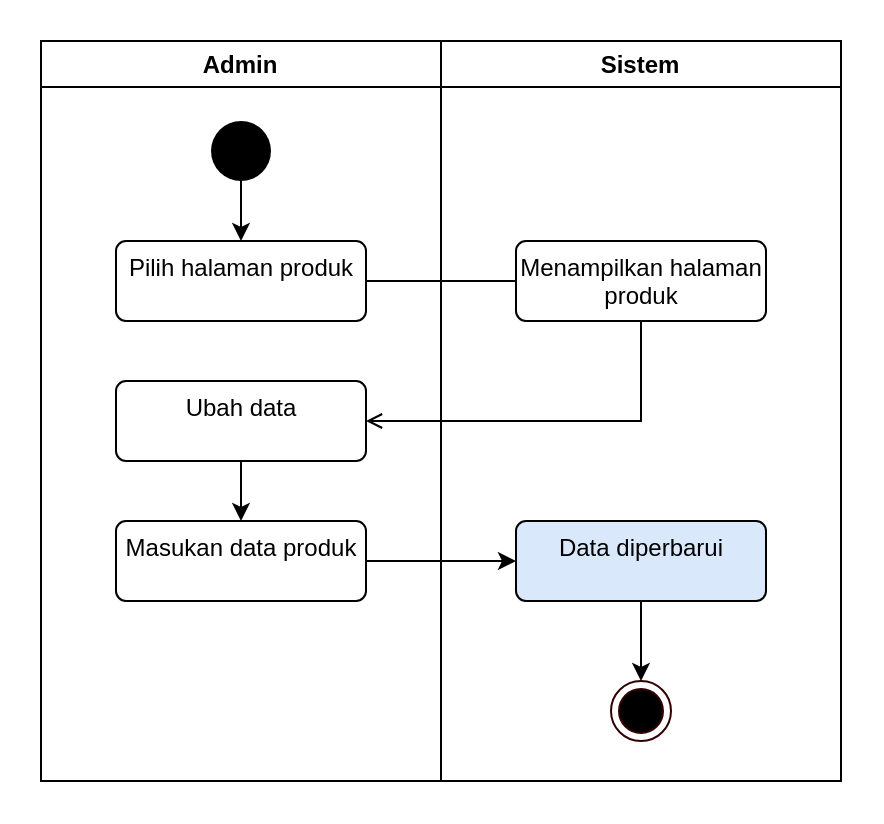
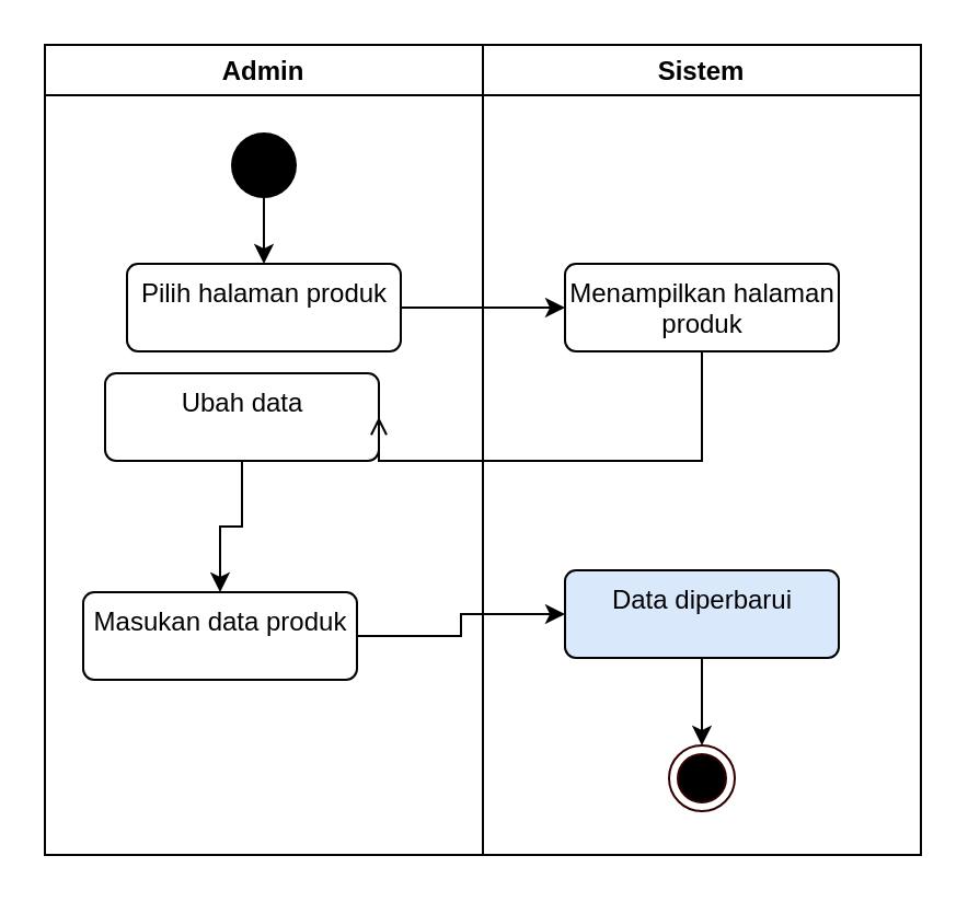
  <mxCell id="0" />
  <mxCell id="1" parent="0" />
  <mxCell id="2" value="Admin" style="swimlane;startSize=23;" vertex="1" parent="1"><mxGeometry x="20" y="20" width="200" height="370" as="geometry" /></mxCell>
  <mxCell id="3" style="edgeStyle=orthogonalEdgeStyle;rounded=0;orthogonalLoop=1;jettySize=auto;html=1;entryX=0.5;entryY=0;entryDx=0;entryDy=0;" edge="1" parent="2" source="4" target="5"><mxGeometry relative="1" as="geometry" /></mxCell>
  <mxCell id="4" value="" style="ellipse;fillColor=#000000;strokeColor=none;" vertex="1" parent="2"><mxGeometry x="85" y="40" width="30" height="30" as="geometry" /></mxCell>
  <mxCell id="5" value="Pilih halaman produk" style="html=1;align=center;verticalAlign=top;rounded=1;absoluteArcSize=1;arcSize=10;dashed=0;" vertex="1" parent="2"><mxGeometry x="37.5" y="100" width="125" height="40" as="geometry" /></mxCell>
  <mxCell id="6" style="edgeStyle=orthogonalEdgeStyle;rounded=0;orthogonalLoop=1;jettySize=auto;html=1;" edge="1" parent="2" source="7" target="8"><mxGeometry relative="1" as="geometry" /></mxCell>
- <mxCell id="7" value="Ubah data" style="html=1;align=center;verticalAlign=top;rounded=1;absoluteArcSize=1;arcSize=10;dashed=0;" vertex="1" parent="2"><mxGeometry x="37.5" y="170" width="125" height="40" as="geometry" /></mxCell>
- <mxCell id="8" value="Masukan data produk" style="html=1;align=center;verticalAlign=top;rounded=1;absoluteArcSize=1;arcSize=10;dashed=0;" vertex="1" parent="2"><mxGeometry x="37.5" y="240" width="125" height="40" as="geometry" /></mxCell>
+ <mxCell id="7" value="Ubah data" style="html=1;align=center;verticalAlign=top;rounded=1;absoluteArcSize=1;arcSize=10;dashed=0;" vertex="1" parent="2"><mxGeometry x="27.5" y="150" width="125" height="40" as="geometry" /></mxCell>
+ <mxCell id="8" value="Masukan data produk" style="html=1;align=center;verticalAlign=top;rounded=1;absoluteArcSize=1;arcSize=10;dashed=0;" vertex="1" parent="2"><mxGeometry x="17.5" y="250" width="125" height="40" as="geometry" /></mxCell>
  <mxCell id="9" value="Sistem" style="swimlane;" vertex="1" parent="1"><mxGeometry x="220" y="20" width="200" height="370" as="geometry" /></mxCell>
  <mxCell id="10" value="Menampilkan halaman&lt;br&gt;produk" style="html=1;align=center;verticalAlign=top;rounded=1;absoluteArcSize=1;arcSize=10;dashed=0;" vertex="1" parent="9"><mxGeometry x="37.5" y="100" width="125" height="40" as="geometry" /></mxCell>
  <mxCell id="11" style="edgeStyle=orthogonalEdgeStyle;rounded=0;orthogonalLoop=1;jettySize=auto;html=1;" edge="1" parent="9" source="12" target="13"><mxGeometry relative="1" as="geometry" /></mxCell>
  <mxCell id="12" value="Data diperbarui" style="html=1;align=center;verticalAlign=top;rounded=1;absoluteArcSize=1;arcSize=10;dashed=0;fillColor=#dae8fc;" vertex="1" parent="9"><mxGeometry x="37.5" y="240" width="125" height="40" as="geometry" /></mxCell>
  <mxCell id="13" value="" style="ellipse;html=1;shape=endState;fillColor=#000000;strokeColor=#330000;" vertex="1" parent="9"><mxGeometry x="85" y="320" width="30" height="30" as="geometry" /></mxCell>
- <mxCell id="14" style="edgeStyle=orthogonalEdgeStyle;rounded=0;orthogonalLoop=1;jettySize=auto;html=1;endArrow=none;" edge="1" parent="1" source="5" target="10"><mxGeometry relative="1" as="geometry" /></mxCell>
+ <mxCell id="14" style="edgeStyle=orthogonalEdgeStyle;rounded=0;orthogonalLoop=1;jettySize=auto;html=1;" edge="1" parent="1" source="5" target="10"><mxGeometry relative="1" as="geometry" /></mxCell>
  <mxCell id="15" style="edgeStyle=orthogonalEdgeStyle;rounded=0;orthogonalLoop=1;jettySize=auto;html=1;entryX=1;entryY=0.5;entryDx=0;entryDy=0;endArrow=open;" edge="1" parent="1" source="10" target="7"><mxGeometry relative="1" as="geometry"><Array as="points"><mxPoint x="320" y="210" /></Array></mxGeometry></mxCell>
  <mxCell id="16" style="edgeStyle=orthogonalEdgeStyle;rounded=0;orthogonalLoop=1;jettySize=auto;html=1;" edge="1" parent="1" source="8" target="12"><mxGeometry relative="1" as="geometry" /></mxCell>
